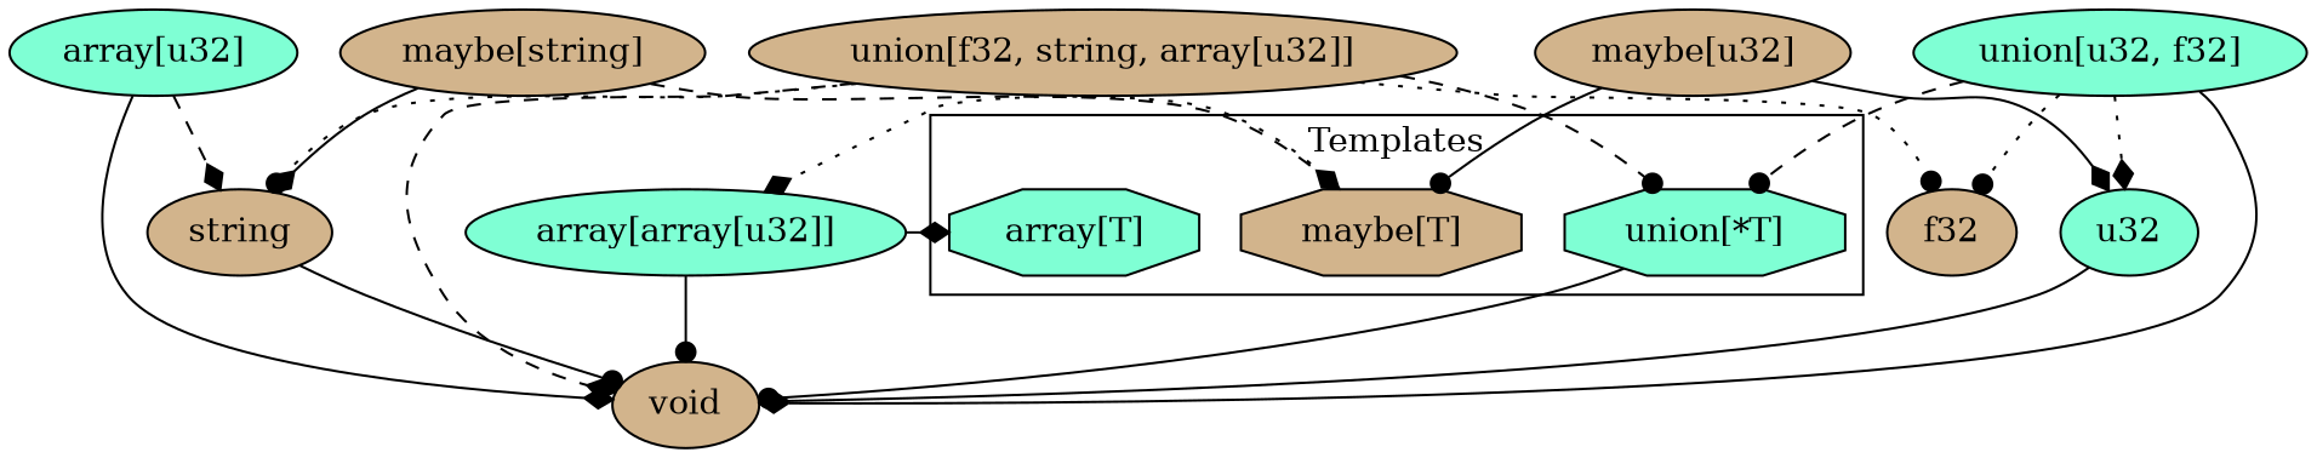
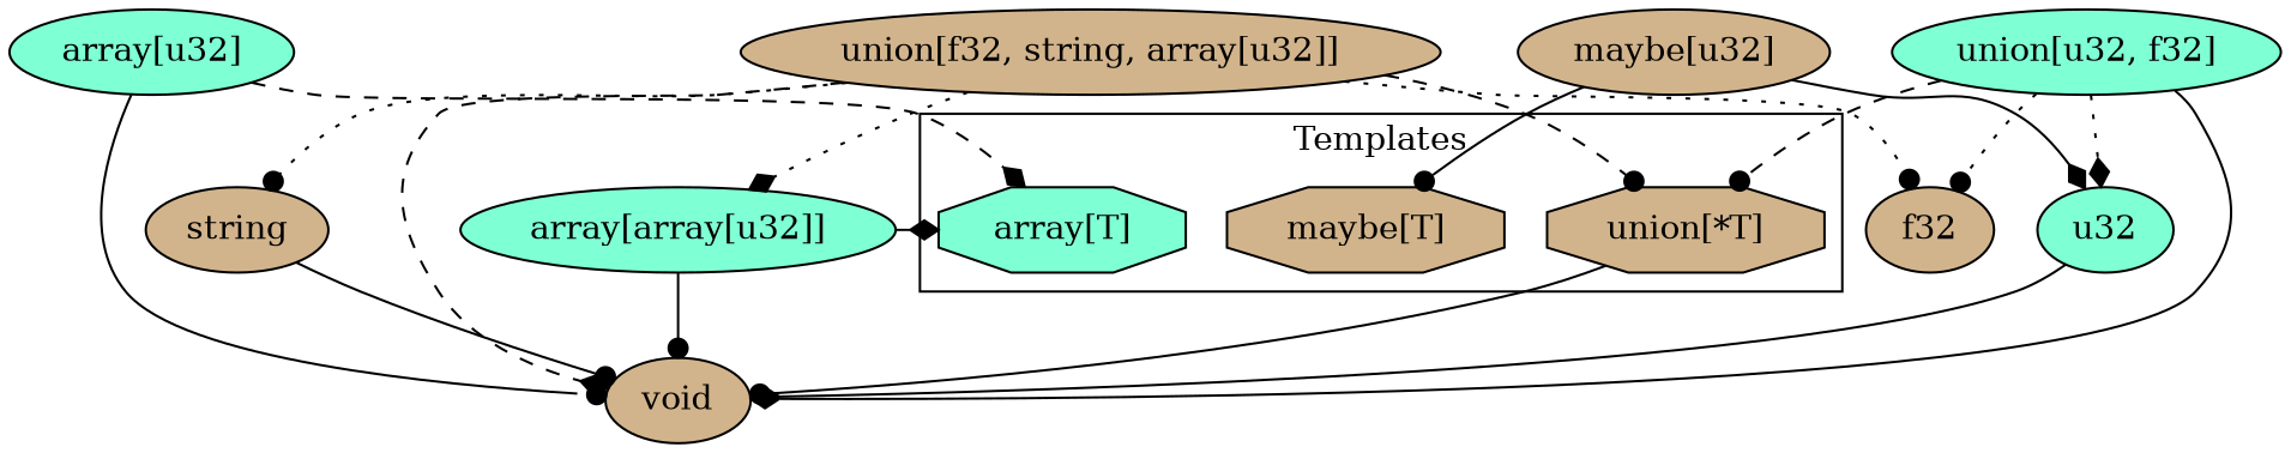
  digraph {
    rankdir=TB
    node [fillcolor=tan style=filled]
    edge [arrowhead=diamond]
    n1 [fillcolor=aquamarine label="array[T]" shape=octagon]
    n2 [label="maybe[T]" shape=octagon]
-   n3 [fillcolor=aquamarine label="union[*T]" shape=octagon]
+   n3 [label="union[*T]" shape=octagon]
    void
    u32 [fillcolor=aquamarine]
    n6 [label=string]
    n7 [fillcolor=aquamarine label="array[u32]"]
    n8 [fillcolor=aquamarine label="array[array[u32]]"]
    n9 [label="maybe[u32]"]
-   n10 [label="maybe[string]"]
    n11 [label="union[f32, string, array[u32]]"]
    f32
    n13 [fillcolor=aquamarine label="union[u32, f32]"]
    subgraph cluster_1 {
      label=Templates
      rank=same
      n1
      n2
      n3
    }
    n3 -> void [arrowhead=dot]
    u32 -> void
    n6 -> void [arrowhead=dot]
-   n7 -> n6 [style=dashed]
-   n7 -> void
+   n7 -> n1 [style=dashed]
+   n7 -> void [arrowhead=dot]
    n8 -> n1 [style=dashed]
    n8 -> void [arrowhead=dot]
    n9 -> n2 [arrowhead=dot style=solid]
    n9 -> u32
-   n10 -> n2 [style=dashed]
-   n10 -> n6
    n11 -> n3 [arrowhead=dot style=dashed]
    n11 -> void [style=dashed]
    n11 -> n6 [arrowhead=dot style=dotted]
-   n2 -> n8 [style=dotted]
+   n11 -> n8 [style=dotted]
    n11 -> f32 [arrowhead=dot style=dotted]
    n13 -> n3 [arrowhead=dot style=dashed]
    n13 -> void
    n13 -> u32 [style=dotted]
    n13 -> f32 [arrowhead=dot style=dotted]
  }
